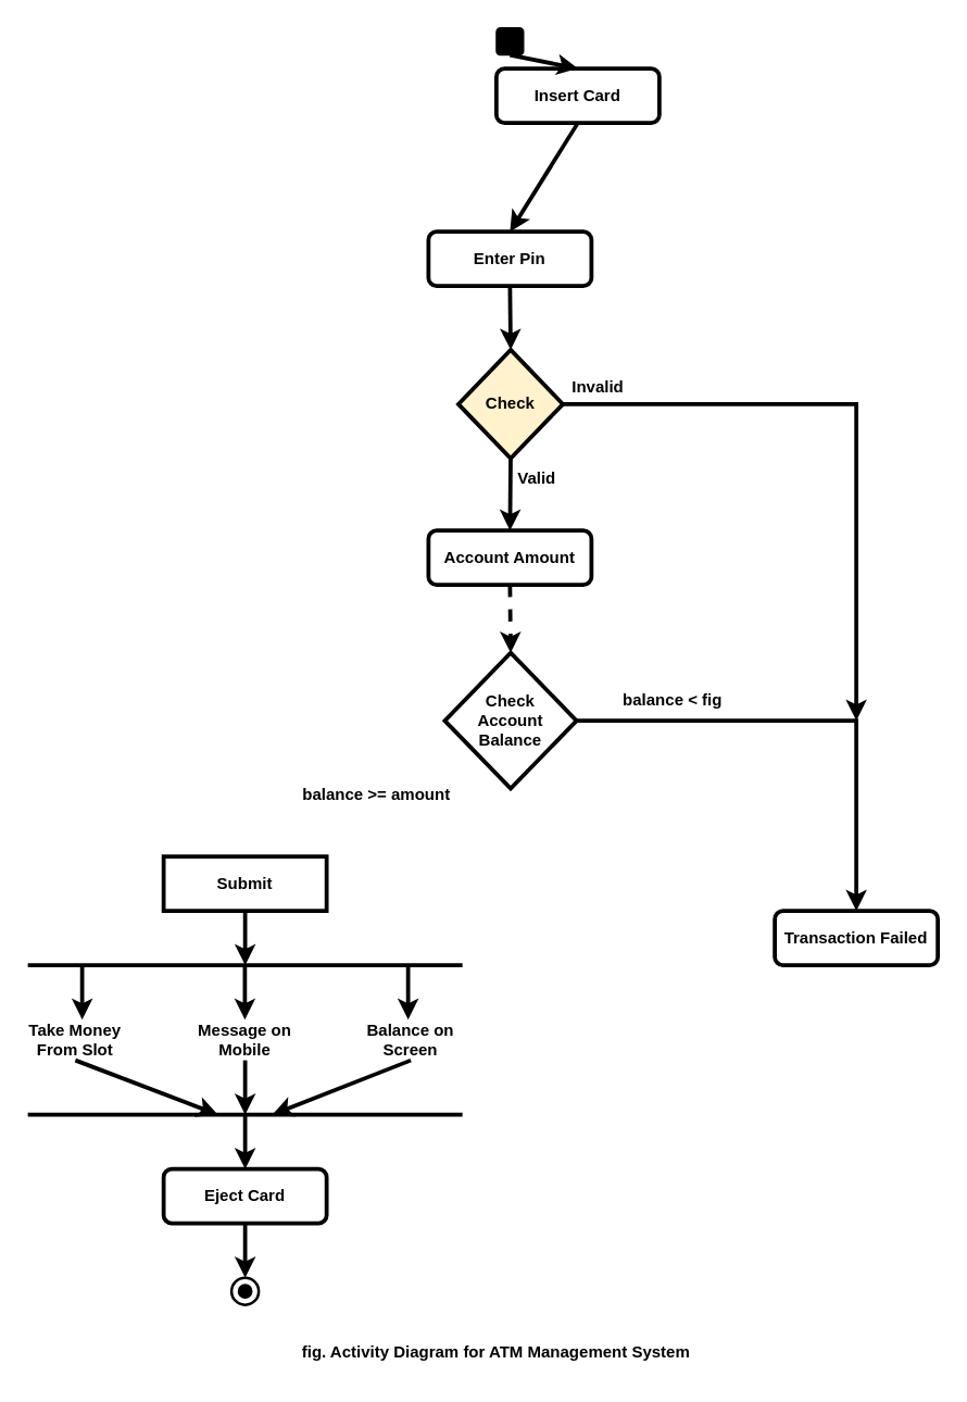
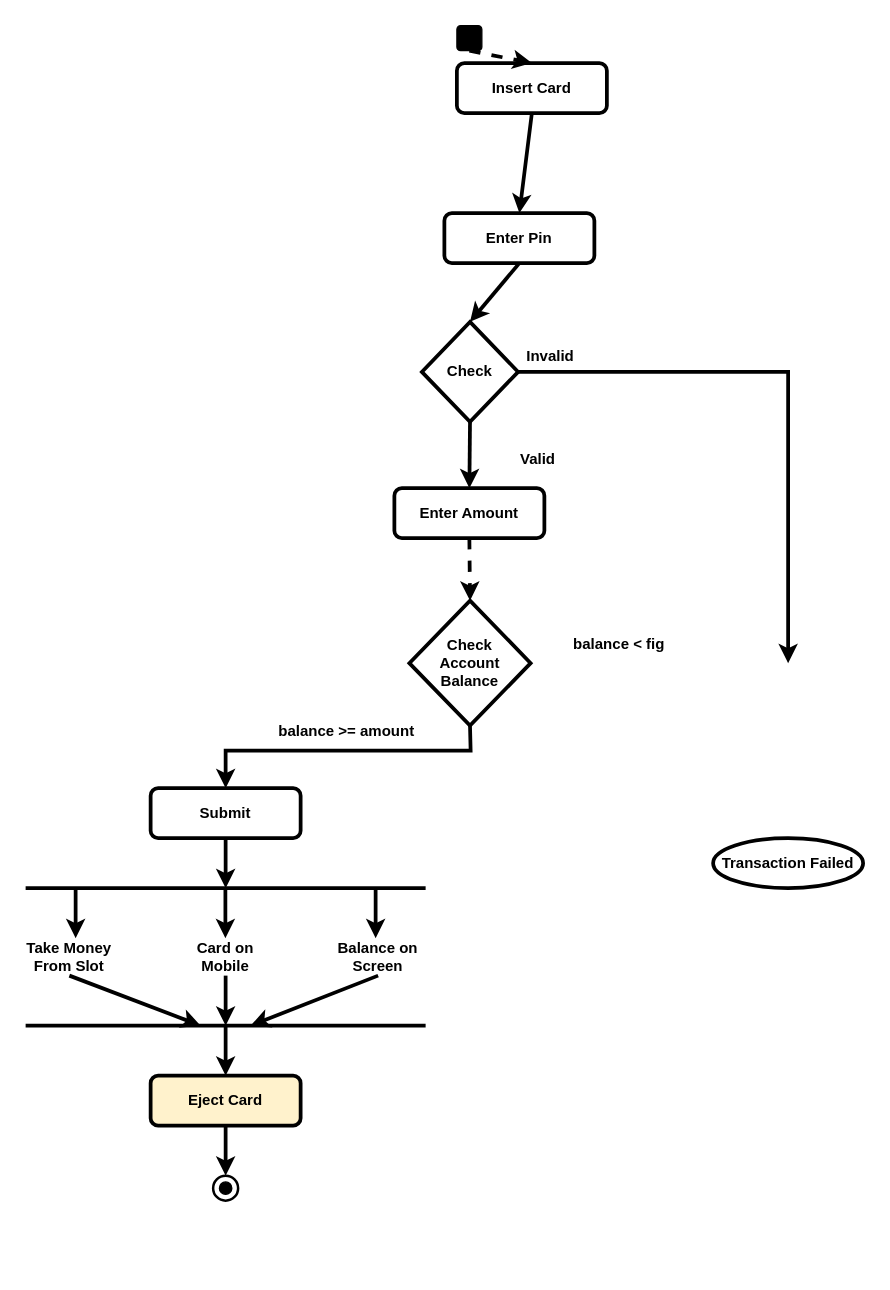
  <mxCell id="0" />
  <mxCell id="1" parent="0" />
  <mxCell id="2" value="a" style="whiteSpace=wrap;html=1;aspect=fixed;fillColor=#000000;fontStyle=1;rounded=1;" vertex="1" parent="1"><mxGeometry x="365" y="20" width="20" height="20" as="geometry" /></mxCell>
  <mxCell id="3" value="&lt;span&gt;Insert Card&lt;/span&gt;" style="rounded=1;whiteSpace=wrap;html=1;strokeWidth=3;fontStyle=1" vertex="1" parent="1"><mxGeometry x="365" y="50" width="120" height="40" as="geometry" /></mxCell>
- <mxCell id="4" value="&lt;span&gt;Enter Pin&lt;/span&gt;" style="rounded=1;whiteSpace=wrap;html=1;strokeWidth=3;fontStyle=1" vertex="1" parent="1"><mxGeometry x="315" y="170" width="120" height="40" as="geometry" /></mxCell>
- <mxCell id="5" value="&lt;span&gt;Check&lt;/span&gt;" style="rhombus;whiteSpace=wrap;html=1;strokeWidth=3;fontStyle=1;fillColor=#fff2cc;" vertex="1" parent="1"><mxGeometry x="337" y="257" width="77" height="80" as="geometry" /></mxCell>
- <mxCell id="6" value="&lt;span&gt;Account Amount&lt;/span&gt;" style="rounded=1;whiteSpace=wrap;html=1;strokeWidth=3;fontStyle=1" vertex="1" parent="1"><mxGeometry x="315" y="390" width="120" height="40" as="geometry" /></mxCell>
+ <mxCell id="4" value="&lt;span&gt;Enter Pin&lt;/span&gt;" style="rounded=1;whiteSpace=wrap;html=1;strokeWidth=3;fontStyle=1" vertex="1" parent="1"><mxGeometry x="355" y="170" width="120" height="40" as="geometry" /></mxCell>
+ <mxCell id="5" value="&lt;span&gt;Check&lt;/span&gt;" style="rhombus;whiteSpace=wrap;html=1;strokeWidth=3;fontStyle=1" vertex="1" parent="1"><mxGeometry x="337" y="257" width="77" height="80" as="geometry" /></mxCell>
+ <mxCell id="6" value="&lt;span&gt;Enter Amount&lt;/span&gt;" style="rounded=1;whiteSpace=wrap;html=1;strokeWidth=3;fontStyle=1" vertex="1" parent="1"><mxGeometry x="315" y="390" width="120" height="40" as="geometry" /></mxCell>
  <mxCell id="7" value="&lt;span&gt;Check&lt;/span&gt;&lt;div&gt;&lt;span&gt;Account&lt;/span&gt;&lt;/div&gt;&lt;div&gt;&lt;span&gt;Balance&lt;/span&gt;&lt;/div&gt;" style="rhombus;whiteSpace=wrap;html=1;strokeWidth=3;fontStyle=1" vertex="1" parent="1"><mxGeometry x="327" y="480" width="97" height="100" as="geometry" /></mxCell>
- <mxCell id="8" value="&lt;span&gt;Submit&lt;/span&gt;" style="whiteSpace=wrap;html=1;strokeWidth=3;fontStyle=1;rounded=0;" vertex="1" parent="1"><mxGeometry x="120" y="630" width="120" height="40" as="geometry" /></mxCell>
+ <mxCell id="8" value="&lt;span&gt;Submit&lt;/span&gt;" style="rounded=1;whiteSpace=wrap;html=1;strokeWidth=3;fontStyle=1" vertex="1" parent="1"><mxGeometry x="120" y="630" width="120" height="40" as="geometry" /></mxCell>
  <mxCell id="9" value="" style="endArrow=none;html=1;rounded=0;fontStyle=1;strokeWidth=3;" edge="1" parent="1"><mxGeometry width="50" height="50" relative="1" as="geometry"><mxPoint x="20" y="710" as="sourcePoint" /><mxPoint x="340" y="710" as="targetPoint" /></mxGeometry></mxCell>
  <mxCell id="10" value="" style="endArrow=classic;html=1;rounded=0;fontStyle=1;strokeWidth=3;" edge="1" parent="1"><mxGeometry width="50" height="50" relative="1" as="geometry"><mxPoint x="60" y="710" as="sourcePoint" /><mxPoint x="60" y="750" as="targetPoint" /></mxGeometry></mxCell>
  <mxCell id="11" value="" style="endArrow=classic;html=1;rounded=0;fontStyle=1;strokeWidth=3;" edge="1" parent="1"><mxGeometry width="50" height="50" relative="1" as="geometry"><mxPoint x="179.81" y="710" as="sourcePoint" /><mxPoint x="179.81" y="750" as="targetPoint" /></mxGeometry></mxCell>
  <mxCell id="12" value="" style="endArrow=classic;html=1;rounded=0;fontStyle=1;strokeWidth=3;" edge="1" parent="1"><mxGeometry width="50" height="50" relative="1" as="geometry"><mxPoint x="300" y="710" as="sourcePoint" /><mxPoint x="300" y="750" as="targetPoint" /></mxGeometry></mxCell>
  <mxCell id="13" value="Take Money&lt;div&gt;From Slot&lt;/div&gt;" style="text;strokeColor=none;align=center;fillColor=none;html=1;verticalAlign=middle;whiteSpace=wrap;rounded=0;fontStyle=1" vertex="1" parent="1"><mxGeometry x="20" y="750" width="70" height="30" as="geometry" /></mxCell>
- <mxCell id="14" value="Message on&lt;br&gt;Mobile" style="text;strokeColor=none;align=center;fillColor=none;html=1;verticalAlign=middle;whiteSpace=wrap;rounded=0;fontStyle=1" vertex="1" parent="1"><mxGeometry x="140" y="750" width="80" height="30" as="geometry" /></mxCell>
+ <mxCell id="14" value="Card on&lt;br&gt;Mobile" style="text;strokeColor=none;align=center;fillColor=none;html=1;verticalAlign=middle;whiteSpace=wrap;rounded=0;fontStyle=1" vertex="1" parent="1"><mxGeometry x="140" y="750" width="80" height="30" as="geometry" /></mxCell>
  <mxCell id="15" value="Balance on&lt;br&gt;Screen" style="text;strokeColor=none;align=center;fillColor=none;html=1;verticalAlign=middle;whiteSpace=wrap;rounded=0;fontStyle=1" vertex="1" parent="1"><mxGeometry x="267" y="750" width="70" height="30" as="geometry" /></mxCell>
- <mxCell id="16" value="&lt;span&gt;Eject Card&lt;/span&gt;" style="rounded=1;whiteSpace=wrap;html=1;strokeWidth=3;fontStyle=1" vertex="1" parent="1"><mxGeometry x="120" y="860" width="120" height="40" as="geometry" /></mxCell>
+ <mxCell id="16" value="&lt;span&gt;Eject Card&lt;/span&gt;" style="rounded=1;whiteSpace=wrap;html=1;strokeWidth=3;fontStyle=1;fillColor=#fff2cc;" vertex="1" parent="1"><mxGeometry x="120" y="860" width="120" height="40" as="geometry" /></mxCell>
  <mxCell id="17" value="" style="endArrow=classic;html=1;rounded=0;exitX=0.5;exitY=1;exitDx=0;exitDy=0;entryX=0.5;entryY=0;entryDx=0;entryDy=0;strokeWidth=3;" edge="1" parent="1" source="3" target="4"><mxGeometry width="50" height="50" relative="1" as="geometry"><mxPoint x="390" y="340" as="sourcePoint" /><mxPoint x="440" y="290" as="targetPoint" /></mxGeometry></mxCell>
  <mxCell id="18" value="" style="endArrow=classic;html=1;rounded=0;exitX=0.5;exitY=1;exitDx=0;exitDy=0;entryX=0.5;entryY=0;entryDx=0;entryDy=0;strokeWidth=3;" edge="1" parent="1" source="4" target="5"><mxGeometry width="50" height="50" relative="1" as="geometry"><mxPoint x="390" y="340" as="sourcePoint" /><mxPoint x="440" y="290" as="targetPoint" /></mxGeometry></mxCell>
  <mxCell id="19" value="" style="endArrow=classic;html=1;rounded=0;exitX=0.5;exitY=1;exitDx=0;exitDy=0;entryX=0.5;entryY=0;entryDx=0;entryDy=0;strokeWidth=3;" edge="1" parent="1" source="5" target="6"><mxGeometry width="50" height="50" relative="1" as="geometry"><mxPoint x="390" y="340" as="sourcePoint" /><mxPoint x="440" y="290" as="targetPoint" /></mxGeometry></mxCell>
  <mxCell id="20" value="" style="endArrow=classic;html=1;rounded=0;exitX=0.5;exitY=1;exitDx=0;exitDy=0;entryX=0.5;entryY=0;entryDx=0;entryDy=0;strokeWidth=3;dashed=1;" edge="1" parent="1" source="6" target="7"><mxGeometry width="50" height="50" relative="1" as="geometry"><mxPoint x="390" y="620" as="sourcePoint" /><mxPoint x="440" y="570" as="targetPoint" /></mxGeometry></mxCell>
+ <mxCell id="21" value="" style="endArrow=classic;html=1;rounded=0;exitX=0.5;exitY=1;exitDx=0;exitDy=0;entryX=0.5;entryY=0;entryDx=0;entryDy=0;strokeWidth=3;" edge="1" parent="1" source="7" target="8"><mxGeometry width="50" height="50" relative="1" as="geometry"><mxPoint x="390" y="620" as="sourcePoint" /><mxPoint x="440" y="570" as="targetPoint" /><Array as="points"><mxPoint x="376" y="600" /><mxPoint x="180" y="600" /></Array></mxGeometry></mxCell>
  <mxCell id="22" value="" style="endArrow=classic;html=1;rounded=0;exitX=0.5;exitY=1;exitDx=0;exitDy=0;strokeWidth=3;" edge="1" parent="1" source="8"><mxGeometry width="50" height="50" relative="1" as="geometry"><mxPoint x="390" y="620" as="sourcePoint" /><mxPoint x="180" y="710" as="targetPoint" /></mxGeometry></mxCell>
- <mxCell id="23" value="" style="endArrow=classic;html=1;rounded=0;exitX=1;exitY=0.5;exitDx=0;exitDy=0;strokeWidth=3;entryX=0.5;entryY=0;entryDx=0;entryDy=0;" edge="1" parent="1" source="7" target="36"><mxGeometry width="50" height="50" relative="1" as="geometry"><mxPoint x="390" y="620" as="sourcePoint" /><mxPoint x="630" y="650" as="targetPoint" /><Array as="points"><mxPoint x="560" y="530" /><mxPoint x="630" y="530" /></Array></mxGeometry></mxCell>
  <mxCell id="24" value="" style="endArrow=none;html=1;rounded=0;fontStyle=1;strokeWidth=3;" edge="1" parent="1"><mxGeometry width="50" height="50" relative="1" as="geometry"><mxPoint x="20" y="820" as="sourcePoint" /><mxPoint x="340" y="820" as="targetPoint" /></mxGeometry></mxCell>
  <mxCell id="25" value="" style="endArrow=classic;html=1;rounded=0;entryX=0.5;entryY=0;entryDx=0;entryDy=0;strokeWidth=3;" edge="1" parent="1" target="16"><mxGeometry width="50" height="50" relative="1" as="geometry"><mxPoint x="180" y="820" as="sourcePoint" /><mxPoint x="400" y="790" as="targetPoint" /></mxGeometry></mxCell>
  <mxCell id="26" value="" style="endArrow=classic;html=1;rounded=0;exitX=0.5;exitY=1;exitDx=0;exitDy=0;strokeWidth=3;" edge="1" parent="1" source="13"><mxGeometry width="50" height="50" relative="1" as="geometry"><mxPoint x="350" y="840" as="sourcePoint" /><mxPoint x="160" y="820" as="targetPoint" /></mxGeometry></mxCell>
  <mxCell id="27" value="" style="endArrow=classic;html=1;rounded=0;exitX=0.5;exitY=1;exitDx=0;exitDy=0;strokeWidth=3;" edge="1" parent="1" source="14"><mxGeometry width="50" height="50" relative="1" as="geometry"><mxPoint x="150" y="840" as="sourcePoint" /><mxPoint x="180" y="820" as="targetPoint" /></mxGeometry></mxCell>
  <mxCell id="28" value="" style="endArrow=classic;html=1;rounded=0;exitX=0.5;exitY=1;exitDx=0;exitDy=0;strokeWidth=3;" edge="1" parent="1" source="15"><mxGeometry width="50" height="50" relative="1" as="geometry"><mxPoint x="150" y="840" as="sourcePoint" /><mxPoint x="200" y="820" as="targetPoint" /></mxGeometry></mxCell>
  <mxCell id="29" value="" style="group" connectable="0" vertex="1" parent="1"><mxGeometry x="170" y="940" width="20" height="20" as="geometry" /></mxCell>
  <mxCell id="30" value="" style="ellipse;whiteSpace=wrap;html=1;aspect=fixed;strokeWidth=2;" vertex="1" parent="29"><mxGeometry width="20" height="20" as="geometry" /></mxCell>
  <mxCell id="31" value="" style="ellipse;whiteSpace=wrap;html=1;aspect=fixed;fillColor=#000000;fontStyle=1" vertex="1" parent="29"><mxGeometry x="5" y="5" width="10" height="10" as="geometry" /></mxCell>
  <mxCell id="32" value="" style="endArrow=classic;html=1;rounded=0;exitX=0.5;exitY=1;exitDx=0;exitDy=0;entryX=0.5;entryY=0;entryDx=0;entryDy=0;strokeWidth=3;" edge="1" parent="1" source="16" target="30"><mxGeometry width="50" height="50" relative="1" as="geometry"><mxPoint x="110" y="820" as="sourcePoint" /><mxPoint x="160" y="770" as="targetPoint" /></mxGeometry></mxCell>
- <mxCell id="33" value="" style="endArrow=classic;html=1;rounded=0;exitX=0.5;exitY=1;exitDx=0;exitDy=0;entryX=0.5;entryY=0;entryDx=0;entryDy=0;strokeWidth=3;" edge="1" parent="1" source="2" target="3"><mxGeometry width="50" height="50" relative="1" as="geometry"><mxPoint x="360" y="170" as="sourcePoint" /><mxPoint x="410" y="120" as="targetPoint" /></mxGeometry></mxCell>
+ <mxCell id="33" value="" style="endArrow=classic;html=1;rounded=0;exitX=0.5;exitY=1;exitDx=0;exitDy=0;entryX=0.5;entryY=0;entryDx=0;entryDy=0;strokeWidth=3;dashed=1;" edge="1" parent="1" source="2" target="3"><mxGeometry width="50" height="50" relative="1" as="geometry"><mxPoint x="360" y="170" as="sourcePoint" /><mxPoint x="410" y="120" as="targetPoint" /></mxGeometry></mxCell>
  <mxCell id="34" value="&lt;b&gt;balance &amp;lt; fig&lt;/b&gt;" style="text;strokeColor=none;align=center;fillColor=none;html=1;verticalAlign=middle;whiteSpace=wrap;rounded=0;" vertex="1" parent="1"><mxGeometry x="435" y="500" width="120" height="30" as="geometry" /></mxCell>
  <mxCell id="35" value="&lt;b&gt;balance &amp;gt;= amount&lt;/b&gt;" style="text;strokeColor=none;align=center;fillColor=none;html=1;verticalAlign=middle;whiteSpace=wrap;rounded=0;" vertex="1" parent="1"><mxGeometry x="217" y="570" width="120" height="30" as="geometry" /></mxCell>
- <mxCell id="36" value="&lt;span&gt;Transaction Failed&lt;/span&gt;" style="rounded=1;whiteSpace=wrap;html=1;strokeWidth=3;fontStyle=1" vertex="1" parent="1"><mxGeometry x="570" y="670" width="120" height="40" as="geometry" /></mxCell>
- <mxCell id="37" value="&lt;b&gt;Valid&lt;/b&gt;" style="text;strokeColor=none;align=center;fillColor=none;html=1;verticalAlign=middle;whiteSpace=wrap;rounded=0;" vertex="1" parent="1"><mxGeometry x="365" y="337" width="60" height="30" as="geometry" /></mxCell>
+ <mxCell id="36" value="&lt;span&gt;Transaction Failed&lt;/span&gt;" style="ellipse;whiteSpace=wrap;html=1;strokeWidth=3;fontStyle=1;" vertex="1" parent="1"><mxGeometry x="570" y="670" width="120" height="40" as="geometry" /></mxCell>
+ <mxCell id="37" value="&lt;b&gt;Valid&lt;/b&gt;" style="text;strokeColor=none;align=center;fillColor=none;html=1;verticalAlign=middle;whiteSpace=wrap;rounded=0;" vertex="1" parent="1"><mxGeometry x="400" y="352" width="60" height="30" as="geometry" /></mxCell>
  <mxCell id="38" value="" style="endArrow=classic;html=1;rounded=0;exitX=1;exitY=0.5;exitDx=0;exitDy=0;strokeWidth=3;" edge="1" parent="1" source="5"><mxGeometry width="50" height="50" relative="1" as="geometry"><mxPoint x="360" y="370" as="sourcePoint" /><mxPoint x="630" y="530" as="targetPoint" /><Array as="points"><mxPoint x="630" y="297" /></Array></mxGeometry></mxCell>
  <mxCell id="39" value="&lt;b&gt;Invalid&lt;/b&gt;" style="text;strokeColor=none;align=center;fillColor=none;html=1;verticalAlign=middle;whiteSpace=wrap;rounded=0;" vertex="1" parent="1"><mxGeometry x="410" y="270" width="60" height="30" as="geometry" /></mxCell>
- <mxCell id="40" value="&lt;b&gt;fig. Activity Diagram for ATM Management System&lt;/b&gt;" style="text;strokeColor=none;align=center;fillColor=none;html=1;verticalAlign=middle;whiteSpace=wrap;rounded=0;" vertex="1" parent="1"><mxGeometry x="200" y="980" width="330" height="30" as="geometry" /></mxCell>
